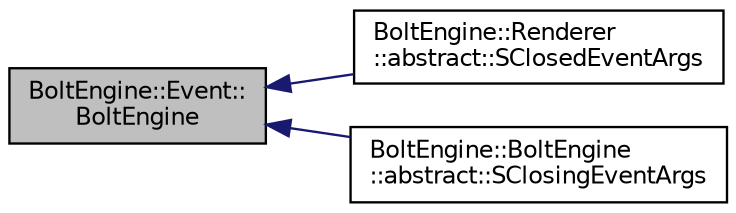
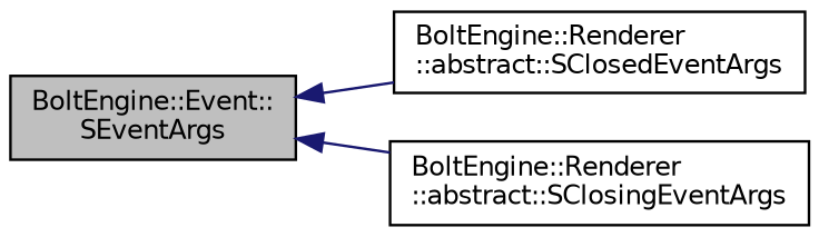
  digraph {
    rankdir=LR
    node [color=black fillcolor=white fontname=Helvetica fontsize=10 shape=record style=filled]
    edge [color=midnightblue dir=back fontname=Helvetica fontsize=10 labelfontname=Helvetica labelfontsize=10 style=solid]
-   n1 [fillcolor=grey75 fontcolor=black height=0.2 label="BoltEngine::Event::\lBoltEngine" width=0.4]
+   n1 [fillcolor=grey75 fontcolor=black height=0.2 label="BoltEngine::Event::\lSEventArgs" width=0.4]
    n2 [height=0.2 label="BoltEngine::Renderer\l::abstract::SClosedEventArgs" width=0.4]
-   n3 [height=0.2 label="BoltEngine::BoltEngine\l::abstract::SClosingEventArgs" width=0.4]
+   n3 [height=0.2 label="BoltEngine::Renderer\l::abstract::SClosingEventArgs" width=0.4]
    n1 -> n2
    n1 -> n3
  }
